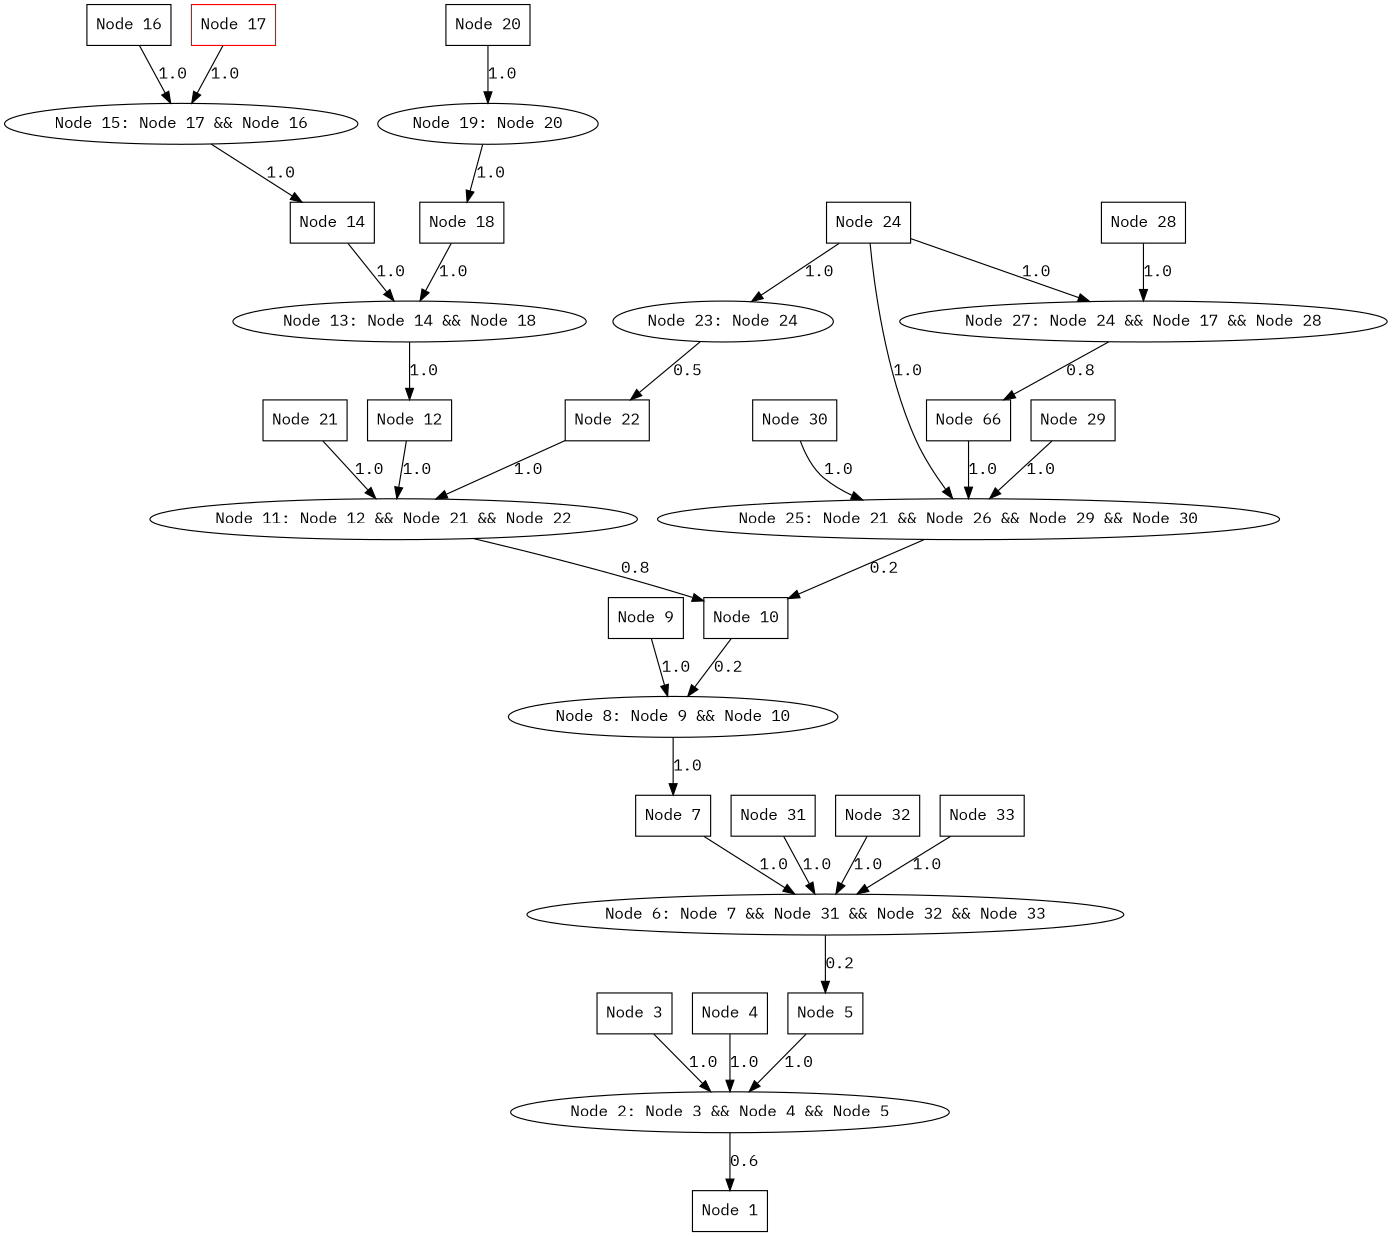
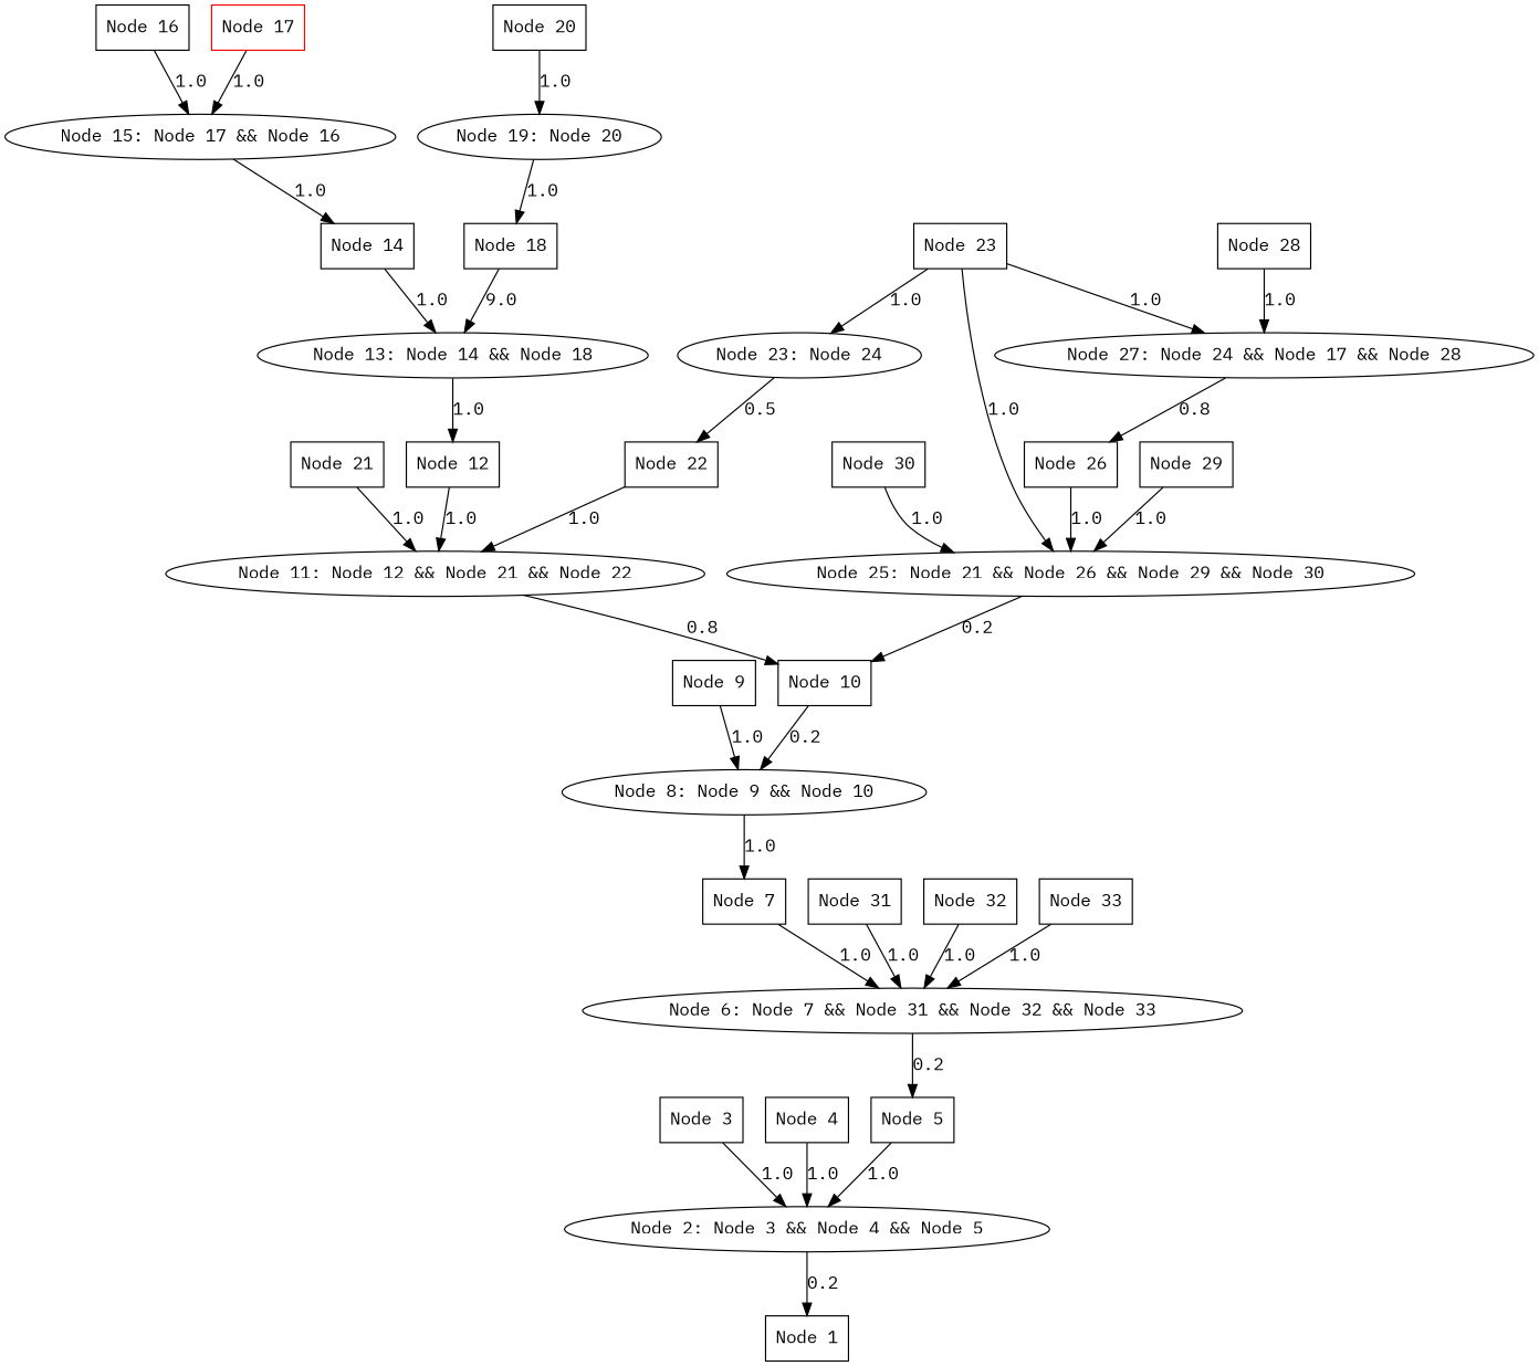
  strict digraph {
    fontname="IBM Plex Mono"
    node [fontname="IBM Plex Mono" shape=box]
    edge [color=black fontname="IBM Plex Mono"]
    n1 [label="Node 1"]
    n2 [label="Node 2: Node 3 && Node 4 && Node 5" shape=ellipse]
    n3 [label="Node 3"]
    n4 [label="Node 4"]
    n5 [label="Node 5"]
    n6 [label="Node 6: Node 7 && Node 31 && Node 32 && Node 33" shape=ellipse]
    n7 [label="Node 7"]
    n8 [label="Node 31"]
    n9 [label="Node 32"]
    n10 [label="Node 33"]
    n11 [label="Node 8: Node 9 && Node 10" shape=ellipse]
    n12 [label="Node 9"]
    n13 [label="Node 10"]
    n14 [label="Node 11: Node 12 && Node 21 && Node 22" shape=ellipse]
    n15 [label="Node 25: Node 21 && Node 26 && Node 29 && Node 30" shape=ellipse]
    n16 [label="Node 12"]
    n17 [label="Node 21"]
    n18 [label="Node 22"]
-   n19 [label="Node 66"]
+   n19 [label="Node 26"]
    n20 [label="Node 29"]
    n21 [label="Node 30"]
    n22 [label="Node 13: Node 14 && Node 18" shape=ellipse]
    n23 [label="Node 23: Node 24" shape=ellipse]
    n24 [label="Node 27: Node 24 && Node 17 && Node 28" shape=ellipse]
    n25 [label="Node 14"]
    n26 [label="Node 18"]
-   n27 [label="Node 24"]
+   n27 [label="Node 23"]
    n28 [color=red label="Node 17"]
    n29 [label="Node 15: Node 17 && Node 16" shape=ellipse]
    n30 [label="Node 28"]
    n31 [label="Node 19: Node 20" shape=ellipse]
    n32 [label="Node 16"]
    n33 [label="Node 20"]
-   n2 -> n1 [label=0.6]
+   n2 -> n1 [label=0.2]
    n3 -> n2 [label=1.0]
    n4 -> n2 [label=1.0]
    n5 -> n2 [label=1.0]
    n6 -> n5 [label=0.2]
    n7 -> n6 [label=1.0]
    n8 -> n6 [label=1.0]
    n9 -> n6 [label=1.0]
    n10 -> n6 [label=1.0]
    n11 -> n7 [label=1.0]
    n12 -> n11 [label=1.0]
    n13 -> n11 [label=0.2]
    n14 -> n13 [label=0.8]
    n15 -> n13 [label=0.2]
    n16 -> n14 [label=1.0]
    n17 -> n14 [label=1.0]
    n18 -> n14 [label=1.0]
    n19 -> n15 [label=1.0]
    n20 -> n15 [label=1.0]
    n21 -> n15 [label=1.0]
    n22 -> n16 [label=1.0]
    n23 -> n18 [label=0.5]
    n24 -> n19 [label=0.8]
    n25 -> n22 [label=1.0]
-   n26 -> n22 [label=1.0]
+   n26 -> n22 [label=9.0]
    n27 -> n15 [label=1.0]
    n27 -> n23 [label=1.0]
    n27 -> n24 [label=1.0]
    n28 -> n29 [label=1.0]
    n29 -> n25 [label=1.0]
    n30 -> n24 [label=1.0]
    n31 -> n26 [label=1.0]
    n32 -> n29 [label=1.0]
    n33 -> n31 [label=1.0]
  }
